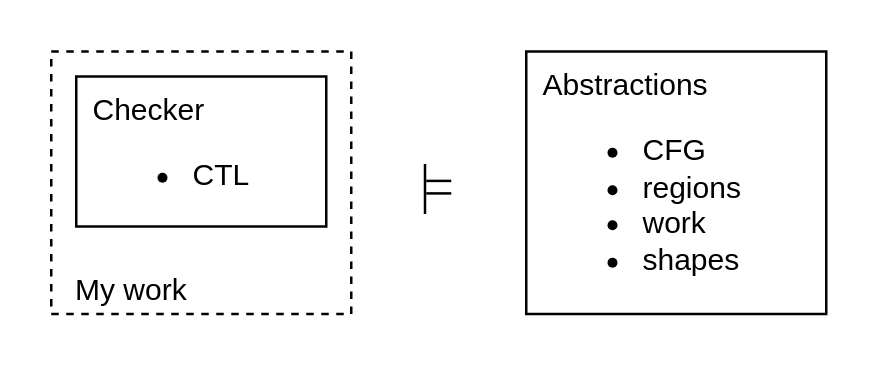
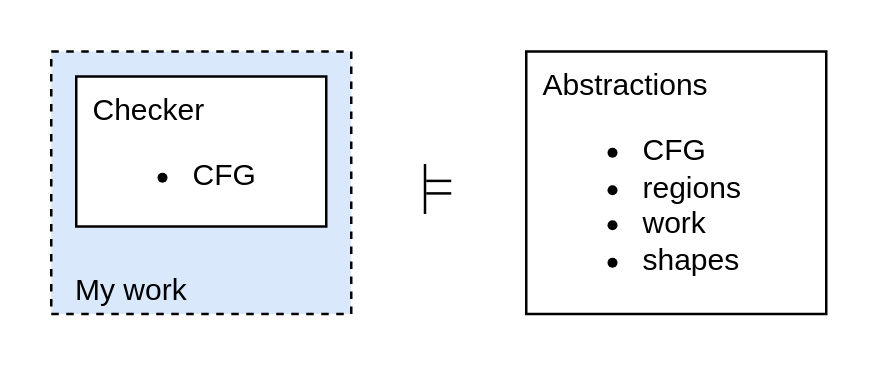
  <mxCell id="0" />
  <mxCell id="1" parent="0" />
- <mxCell id="2" value="My work" style="rounded=0;whiteSpace=wrap;html=1;align=left;dashed=1;verticalAlign=bottom;spacingLeft=8;" vertex="1" parent="1"><mxGeometry x="20" y="20" width="120" height="105" as="geometry" /></mxCell>
+ <mxCell id="2" value="My work" style="rounded=0;whiteSpace=wrap;html=1;align=left;dashed=1;verticalAlign=bottom;spacingLeft=8;fillColor=#dae8fc;" vertex="1" parent="1"><mxGeometry x="20" y="20" width="120" height="105" as="geometry" /></mxCell>
  <mxCell id="3" value="&lt;div&gt;Abstractions&lt;/div&gt;&lt;div&gt;&lt;ul&gt;&lt;li&gt;CFG &lt;/li&gt;&lt;li&gt;regions&lt;/li&gt;&lt;li&gt;work&lt;/li&gt;&lt;li&gt;shapes&lt;/li&gt;&lt;/ul&gt;&lt;/div&gt;" style="rounded=0;whiteSpace=wrap;html=1;verticalAlign=top;align=left;spacingLeft=5;" vertex="1" parent="1"><mxGeometry x="210" y="20" width="120" height="105" as="geometry" /></mxCell>
- <mxCell id="4" value="&lt;div&gt;Checker&lt;/div&gt;&lt;div&gt;&lt;ul&gt;&lt;li&gt;CTL&lt;br&gt;&lt;/li&gt;&lt;/ul&gt;&lt;/div&gt;" style="rounded=0;whiteSpace=wrap;html=1;verticalAlign=top;align=left;spacingLeft=5;" vertex="1" parent="1"><mxGeometry x="30" y="30" width="100" height="60" as="geometry" /></mxCell>
+ <mxCell id="4" value="&lt;div&gt;Checker&lt;/div&gt;&lt;div&gt;&lt;ul&gt;&lt;li&gt;CFG&lt;br&gt;&lt;/li&gt;&lt;/ul&gt;&lt;/div&gt;" style="rounded=0;whiteSpace=wrap;html=1;verticalAlign=top;align=left;spacingLeft=5;" vertex="1" parent="1"><mxGeometry x="30" y="30" width="100" height="60" as="geometry" /></mxCell>
  <mxCell id="5" value="" style="endArrow=none;html=1;" edge="1" parent="1"><mxGeometry width="50" height="50" relative="1" as="geometry"><mxPoint x="169.5" y="85" as="sourcePoint" /><mxPoint x="169.5" y="65" as="targetPoint" /></mxGeometry></mxCell>
  <mxCell id="6" value="" style="endArrow=none;html=1;" edge="1" parent="1"><mxGeometry width="50" height="50" relative="1" as="geometry"><mxPoint x="170" y="71.76" as="sourcePoint" /><mxPoint x="180" y="71.76" as="targetPoint" /></mxGeometry></mxCell>
  <mxCell id="7" value="" style="endArrow=none;html=1;" edge="1" parent="1"><mxGeometry width="50" height="50" relative="1" as="geometry"><mxPoint x="170" y="76.76" as="sourcePoint" /><mxPoint x="180" y="76.76" as="targetPoint" /></mxGeometry></mxCell>
